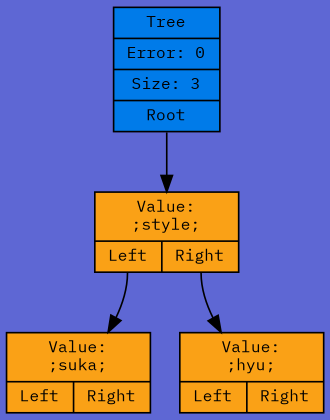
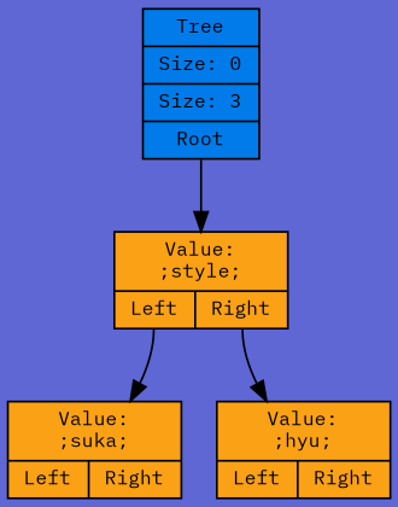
  digraph {
    bgcolor="#5e67d4"
    rankdir=TB
    fontname="IBM Plex Mono"
    node [color="#000000" fillcolor="#faa116" fontname="IBM Plex Mono" fontsize=10 shape=record style=filled]
    edge [fontname="IBM Plex Mono"]
-   n1 [fillcolor="#007be9" label="{Tree|Error: 0|Size: 3|<root>Root}" rank=min]
+   n1 [fillcolor="#007be9" label="{Tree|Size: 0|Size: 3|<root>Root}" rank=min]
    n2 [label="{Value:\n;style;|{<left>Left|<right>Right}}"]
    n3 [label="{Value:\n;suka;|{<left>Left|<right>Right}}"]
    n4 [label="{Value:\n;hyu;|{<left>Left|<right>Right}}"]
    n1 -> n2 [tailport=root]
    n2 -> n3 [tailport=left]
    n2 -> n4 [tailport=right]
  }
